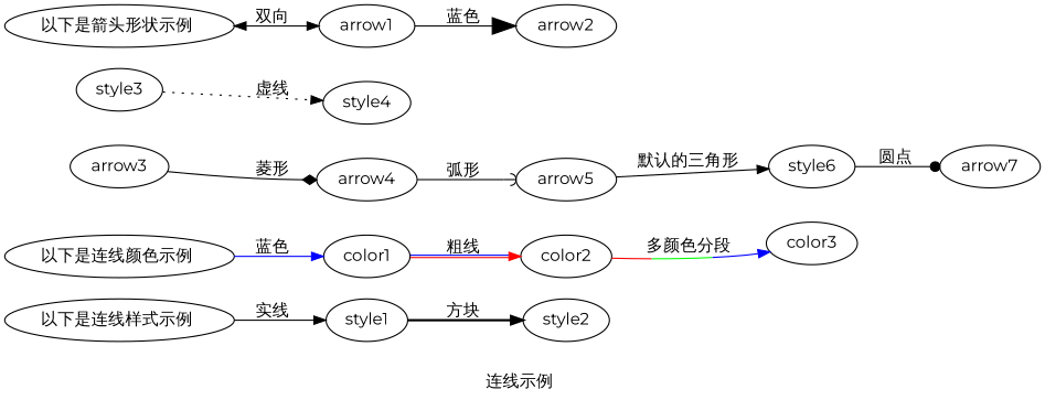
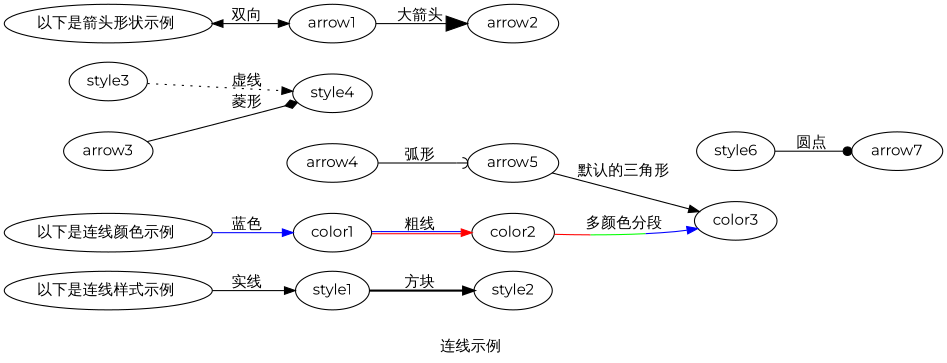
  digraph {
    fontname=Montserrat
    label="连线示例 "
    rankdir=LR
    node [fontname=Montserrat]
    edge [fontname=Montserrat]
    n1 [label="以下是连线样式示例 "]
    style1
    style2
    style3
    style4
    n6 [label="以下是箭头形状示例 "]
    arrow1
    arrow2
    arrow3
    arrow4
    arrow5
    n12 [label=style6]
    arrow7
    n14 [label="以下是连线颜色示例 "]
    color1
    color2
    color3
    n1 -> style1 [label="实线 " style=solid]
    style1 -> style2 [label="方块 " style=bold]
    style3 -> style4 [label="虚线 " style=dotted]
    n6 -> arrow1 [dir=both label="双向 "]
-   arrow1 -> arrow2 [arrowsize=2 label="蓝色 "]
-   arrow3 -> arrow4 [arrowhead=diamond label="菱形 "]
+   arrow1 -> arrow2 [arrowsize=2 label="大箭头 "]
+   arrow3 -> style4 [arrowhead=diamond label="菱形 "]
    arrow4 -> arrow5 [arrowhead=curve label="弧形 "]
-   arrow5 -> n12 [arrowhead=normal label="默认的三角形 "]
+   arrow5 -> color3 [arrowhead=normal label="默认的三角形 "]
    n12 -> arrow7 [arrowhead=dot label="圆点 "]
    n14 -> color1 [color=blue label="蓝色 "]
    color1 -> color2 [color="red:blue" label="粗线 "]
    color2 -> color3 [color="red:green;0.4:blue" label="多颜色分段 "]
  }
